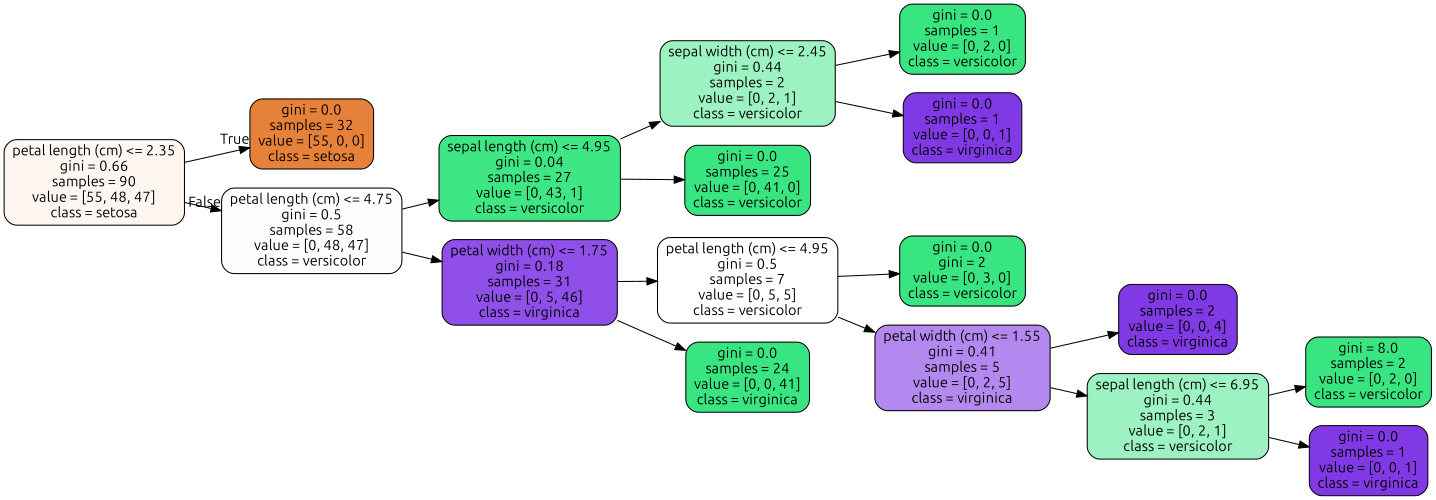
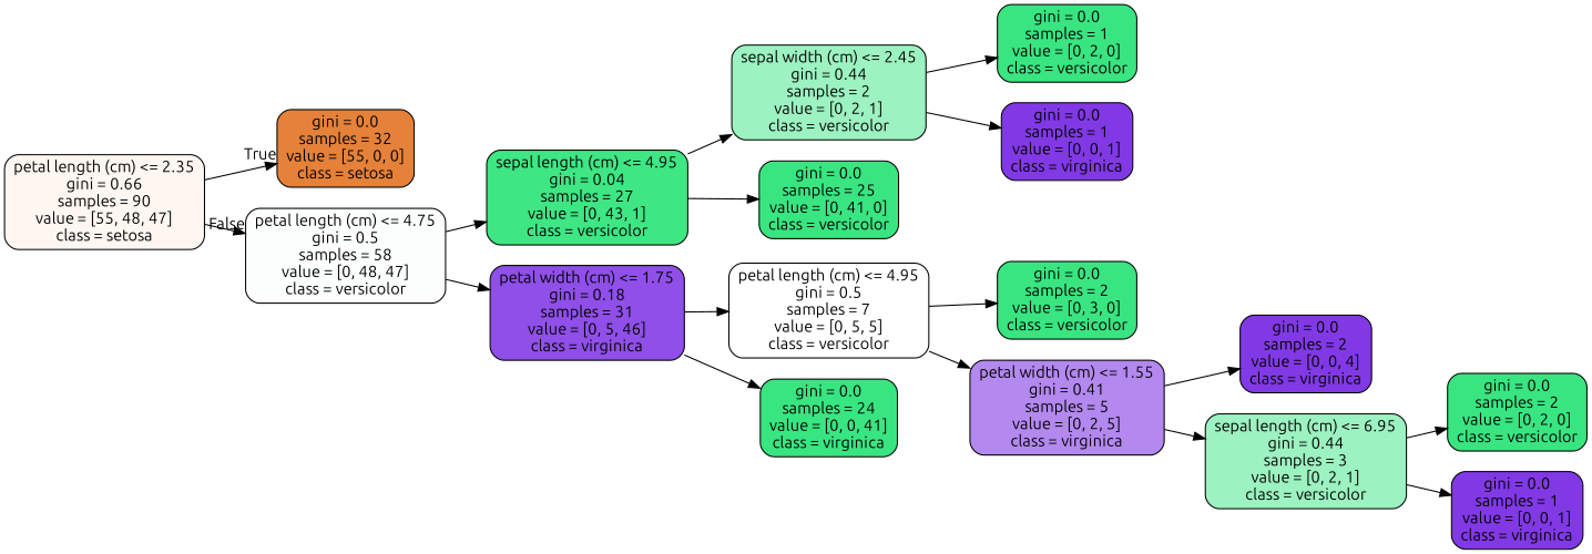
  digraph {
    fontname=Ubuntu
    rankdir=LR
    node [color=black fillcolor="#39e581" fontname=Ubuntu shape=box style="filled, rounded"]
    edge [fontname=Ubuntu]
    n1 [fillcolor="#fdf6f1" label="petal length (cm) <= 2.35\ngini = 0.66\nsamples = 90\nvalue = [55, 48, 47]\nclass = setosa"]
    n2 [fillcolor="#e58139" label="gini = 0.0\nsamples = 32\nvalue = [55, 0, 0]\nclass = setosa"]
    n3 [fillcolor="#fbfefc" label="petal length (cm) <= 4.75\ngini = 0.5\nsamples = 58\nvalue = [0, 48, 47]\nclass = versicolor"]
    n4 [fillcolor="#3ee684" label="sepal length (cm) <= 4.95\ngini = 0.04\nsamples = 27\nvalue = [0, 43, 1]\nclass = versicolor"]
    n5 [fillcolor="#8f4fe8" label="petal width (cm) <= 1.75\ngini = 0.18\nsamples = 31\nvalue = [0, 5, 46]\nclass = virginica"]
    n6 [fillcolor="#9cf2c0" label="sepal width (cm) <= 2.45\ngini = 0.44\nsamples = 2\nvalue = [0, 2, 1]\nclass = versicolor"]
    n7 [label="gini = 0.0\nsamples = 25\nvalue = [0, 41, 0]\nclass = versicolor"]
    n8 [fillcolor="#ffffff" label="petal length (cm) <= 4.95\ngini = 0.5\nsamples = 7\nvalue = [0, 5, 5]\nclass = versicolor"]
    n9 [label="gini = 0.0\nsamples = 24\nvalue = [0, 0, 41]\nclass = virginica"]
    n10 [label="gini = 0.0\nsamples = 1\nvalue = [0, 2, 0]\nclass = versicolor"]
    n11 [fillcolor="#8139e5" label="gini = 0.0\nsamples = 1\nvalue = [0, 0, 1]\nclass = virginica"]
-   n12 [label="gini = 0.0\ngini = 2\nvalue = [0, 3, 0]\nclass = versicolor"]
+   n12 [label="gini = 0.0\nsamples = 2\nvalue = [0, 3, 0]\nclass = versicolor"]
    n13 [fillcolor="#b388ef" label="petal width (cm) <= 1.55\ngini = 0.41\nsamples = 5\nvalue = [0, 2, 5]\nclass = virginica"]
    n14 [fillcolor="#8139e5" label="gini = 0.0\nsamples = 2\nvalue = [0, 0, 4]\nclass = virginica"]
    n15 [fillcolor="#9cf2c0" label="sepal length (cm) <= 6.95\ngini = 0.44\nsamples = 3\nvalue = [0, 2, 1]\nclass = versicolor"]
-   n16 [label="gini = 8.0\nsamples = 2\nvalue = [0, 2, 0]\nclass = versicolor"]
+   n16 [label="gini = 0.0\nsamples = 2\nvalue = [0, 2, 0]\nclass = versicolor"]
    n17 [fillcolor="#8139e5" label="gini = 0.0\nsamples = 1\nvalue = [0, 0, 1]\nclass = virginica"]
    n1 -> n2 [headlabel=True labelangle=45 labeldistance=2.5]
    n1 -> n3 [headlabel=False labelangle=-45 labeldistance=2.5]
    n3 -> n4
    n3 -> n5
    n4 -> n6
    n4 -> n7
    n5 -> n8
    n5 -> n9
    n6 -> n10
    n6 -> n11
    n8 -> n12
    n8 -> n13
    n13 -> n14
    n13 -> n15
    n15 -> n16
    n15 -> n17
  }
